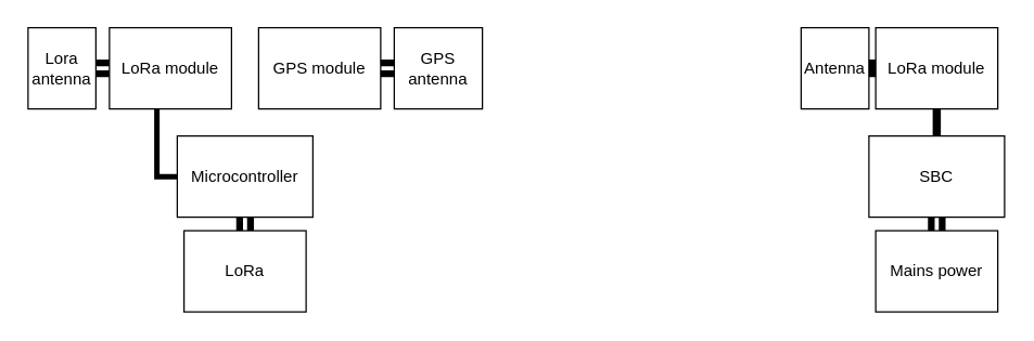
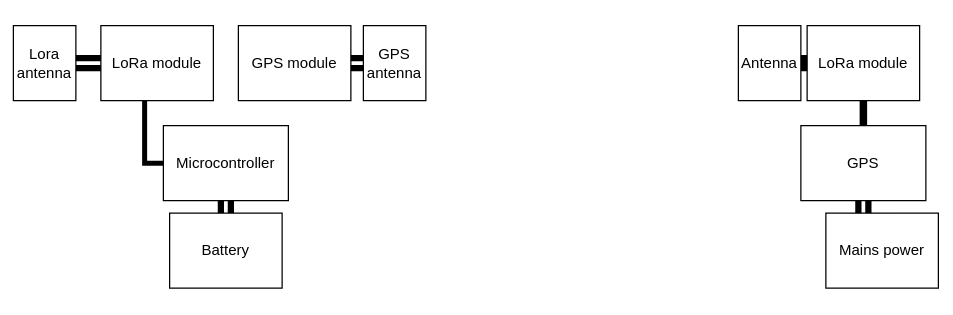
  <mxCell id="0" />
  <mxCell id="1" parent="0" />
  <mxCell id="2" style="edgeStyle=orthogonalEdgeStyle;rounded=0;orthogonalLoop=1;jettySize=auto;html=1;endArrow=none;endFill=0;strokeWidth=4;" edge="1" parent="1" source="4" target="5"><mxGeometry relative="1" as="geometry"><Array as="points"><mxPoint x="115" y="130" /></Array></mxGeometry></mxCell>
  <mxCell id="3" style="edgeStyle=orthogonalEdgeStyle;rounded=0;orthogonalLoop=1;jettySize=auto;html=1;shape=link;strokeWidth=5;" edge="1" parent="1" source="4" target="11"><mxGeometry relative="1" as="geometry" /></mxCell>
  <mxCell id="4" value="Microcontroller" style="rounded=0;whiteSpace=wrap;html=1;" vertex="1" parent="1"><mxGeometry x="130" y="100" width="100" height="60" as="geometry" /></mxCell>
  <mxCell id="5" value="LoRa module" style="rounded=0;whiteSpace=wrap;html=1;" vertex="1" parent="1"><mxGeometry x="80" y="20" width="90" height="60" as="geometry" /></mxCell>
  <mxCell id="6" value="GPS module" style="rounded=0;whiteSpace=wrap;html=1;" vertex="1" parent="1"><mxGeometry x="190" y="20" width="90" height="60" as="geometry" /></mxCell>
  <mxCell id="7" style="edgeStyle=orthogonalEdgeStyle;rounded=0;orthogonalLoop=1;jettySize=auto;html=1;shape=link;strokeWidth=5;" edge="1" parent="1" source="8" target="5"><mxGeometry relative="1" as="geometry" /></mxCell>
- <mxCell id="8" value="Lora antenna" style="rounded=0;whiteSpace=wrap;html=1;" vertex="1" parent="1"><mxGeometry x="20" y="20" width="50" height="60" as="geometry" /></mxCell>
+ <mxCell id="8" value="Lora antenna" style="rounded=0;whiteSpace=wrap;html=1;" vertex="1" parent="1"><mxGeometry x="10" y="20" width="50" height="60" as="geometry" /></mxCell>
  <mxCell id="9" style="edgeStyle=orthogonalEdgeStyle;rounded=0;orthogonalLoop=1;jettySize=auto;html=1;shape=link;strokeWidth=5;" edge="1" parent="1" source="10" target="6"><mxGeometry relative="1" as="geometry" /></mxCell>
- <mxCell id="10" value="GPS antenna" style="rounded=0;whiteSpace=wrap;html=1;" vertex="1" parent="1"><mxGeometry x="290" y="20" width="65" height="60" as="geometry" /></mxCell>
- <mxCell id="11" value="LoRa" style="rounded=0;whiteSpace=wrap;html=1;" vertex="1" parent="1"><mxGeometry x="135" y="170" width="90" height="60" as="geometry" /></mxCell>
+ <mxCell id="10" value="GPS antenna" style="rounded=0;whiteSpace=wrap;html=1;" vertex="1" parent="1"><mxGeometry x="290" y="20" width="50" height="60" as="geometry" /></mxCell>
+ <mxCell id="11" value="Battery" style="rounded=0;whiteSpace=wrap;html=1;" vertex="1" parent="1"><mxGeometry x="135" y="170" width="90" height="60" as="geometry" /></mxCell>
  <mxCell id="12" style="edgeStyle=orthogonalEdgeStyle;rounded=0;orthogonalLoop=1;jettySize=auto;html=1;endArrow=none;endFill=0;strokeWidth=4;" edge="1" parent="1" source="19" target="16"><mxGeometry relative="1" as="geometry"><Array as="points" /></mxGeometry></mxCell>
  <mxCell id="13" style="edgeStyle=orthogonalEdgeStyle;rounded=0;orthogonalLoop=1;jettySize=auto;html=1;shape=link;strokeWidth=5;" edge="1" parent="1" source="15" target="18"><mxGeometry relative="1" as="geometry" /></mxCell>
  <mxCell id="14" style="edgeStyle=orthogonalEdgeStyle;rounded=0;orthogonalLoop=1;jettySize=auto;html=1;endArrow=none;endFill=0;strokeWidth=6;" edge="1" parent="1" source="15" target="16"><mxGeometry relative="1" as="geometry" /></mxCell>
- <mxCell id="15" value="SBC" style="rounded=0;whiteSpace=wrap;html=1;" vertex="1" parent="1"><mxGeometry x="640" y="100" width="100" height="60" as="geometry" /></mxCell>
+ <mxCell id="15" value="GPS" style="rounded=0;whiteSpace=wrap;html=1;" vertex="1" parent="1"><mxGeometry x="640" y="100" width="100" height="60" as="geometry" /></mxCell>
  <mxCell id="16" value="LoRa module" style="rounded=0;whiteSpace=wrap;html=1;" vertex="1" parent="1"><mxGeometry x="645" y="20" width="90" height="60" as="geometry" /></mxCell>
  <mxCell id="17" style="edgeStyle=orthogonalEdgeStyle;rounded=0;orthogonalLoop=1;jettySize=auto;html=1;shape=link;strokeWidth=5;" edge="1" parent="1" source="19" target="16"><mxGeometry relative="1" as="geometry" /></mxCell>
- <mxCell id="18" value="Mains power" style="rounded=0;whiteSpace=wrap;html=1;" vertex="1" parent="1"><mxGeometry x="645" y="170" width="90" height="60" as="geometry" /></mxCell>
+ <mxCell id="18" value="Mains power" style="rounded=0;whiteSpace=wrap;html=1;" vertex="1" parent="1"><mxGeometry x="660" y="170" width="90" height="60" as="geometry" /></mxCell>
  <mxCell id="19" value="Antenna" style="rounded=0;whiteSpace=wrap;html=1;" vertex="1" parent="1"><mxGeometry x="590" y="20" width="50" height="60" as="geometry" /></mxCell>
